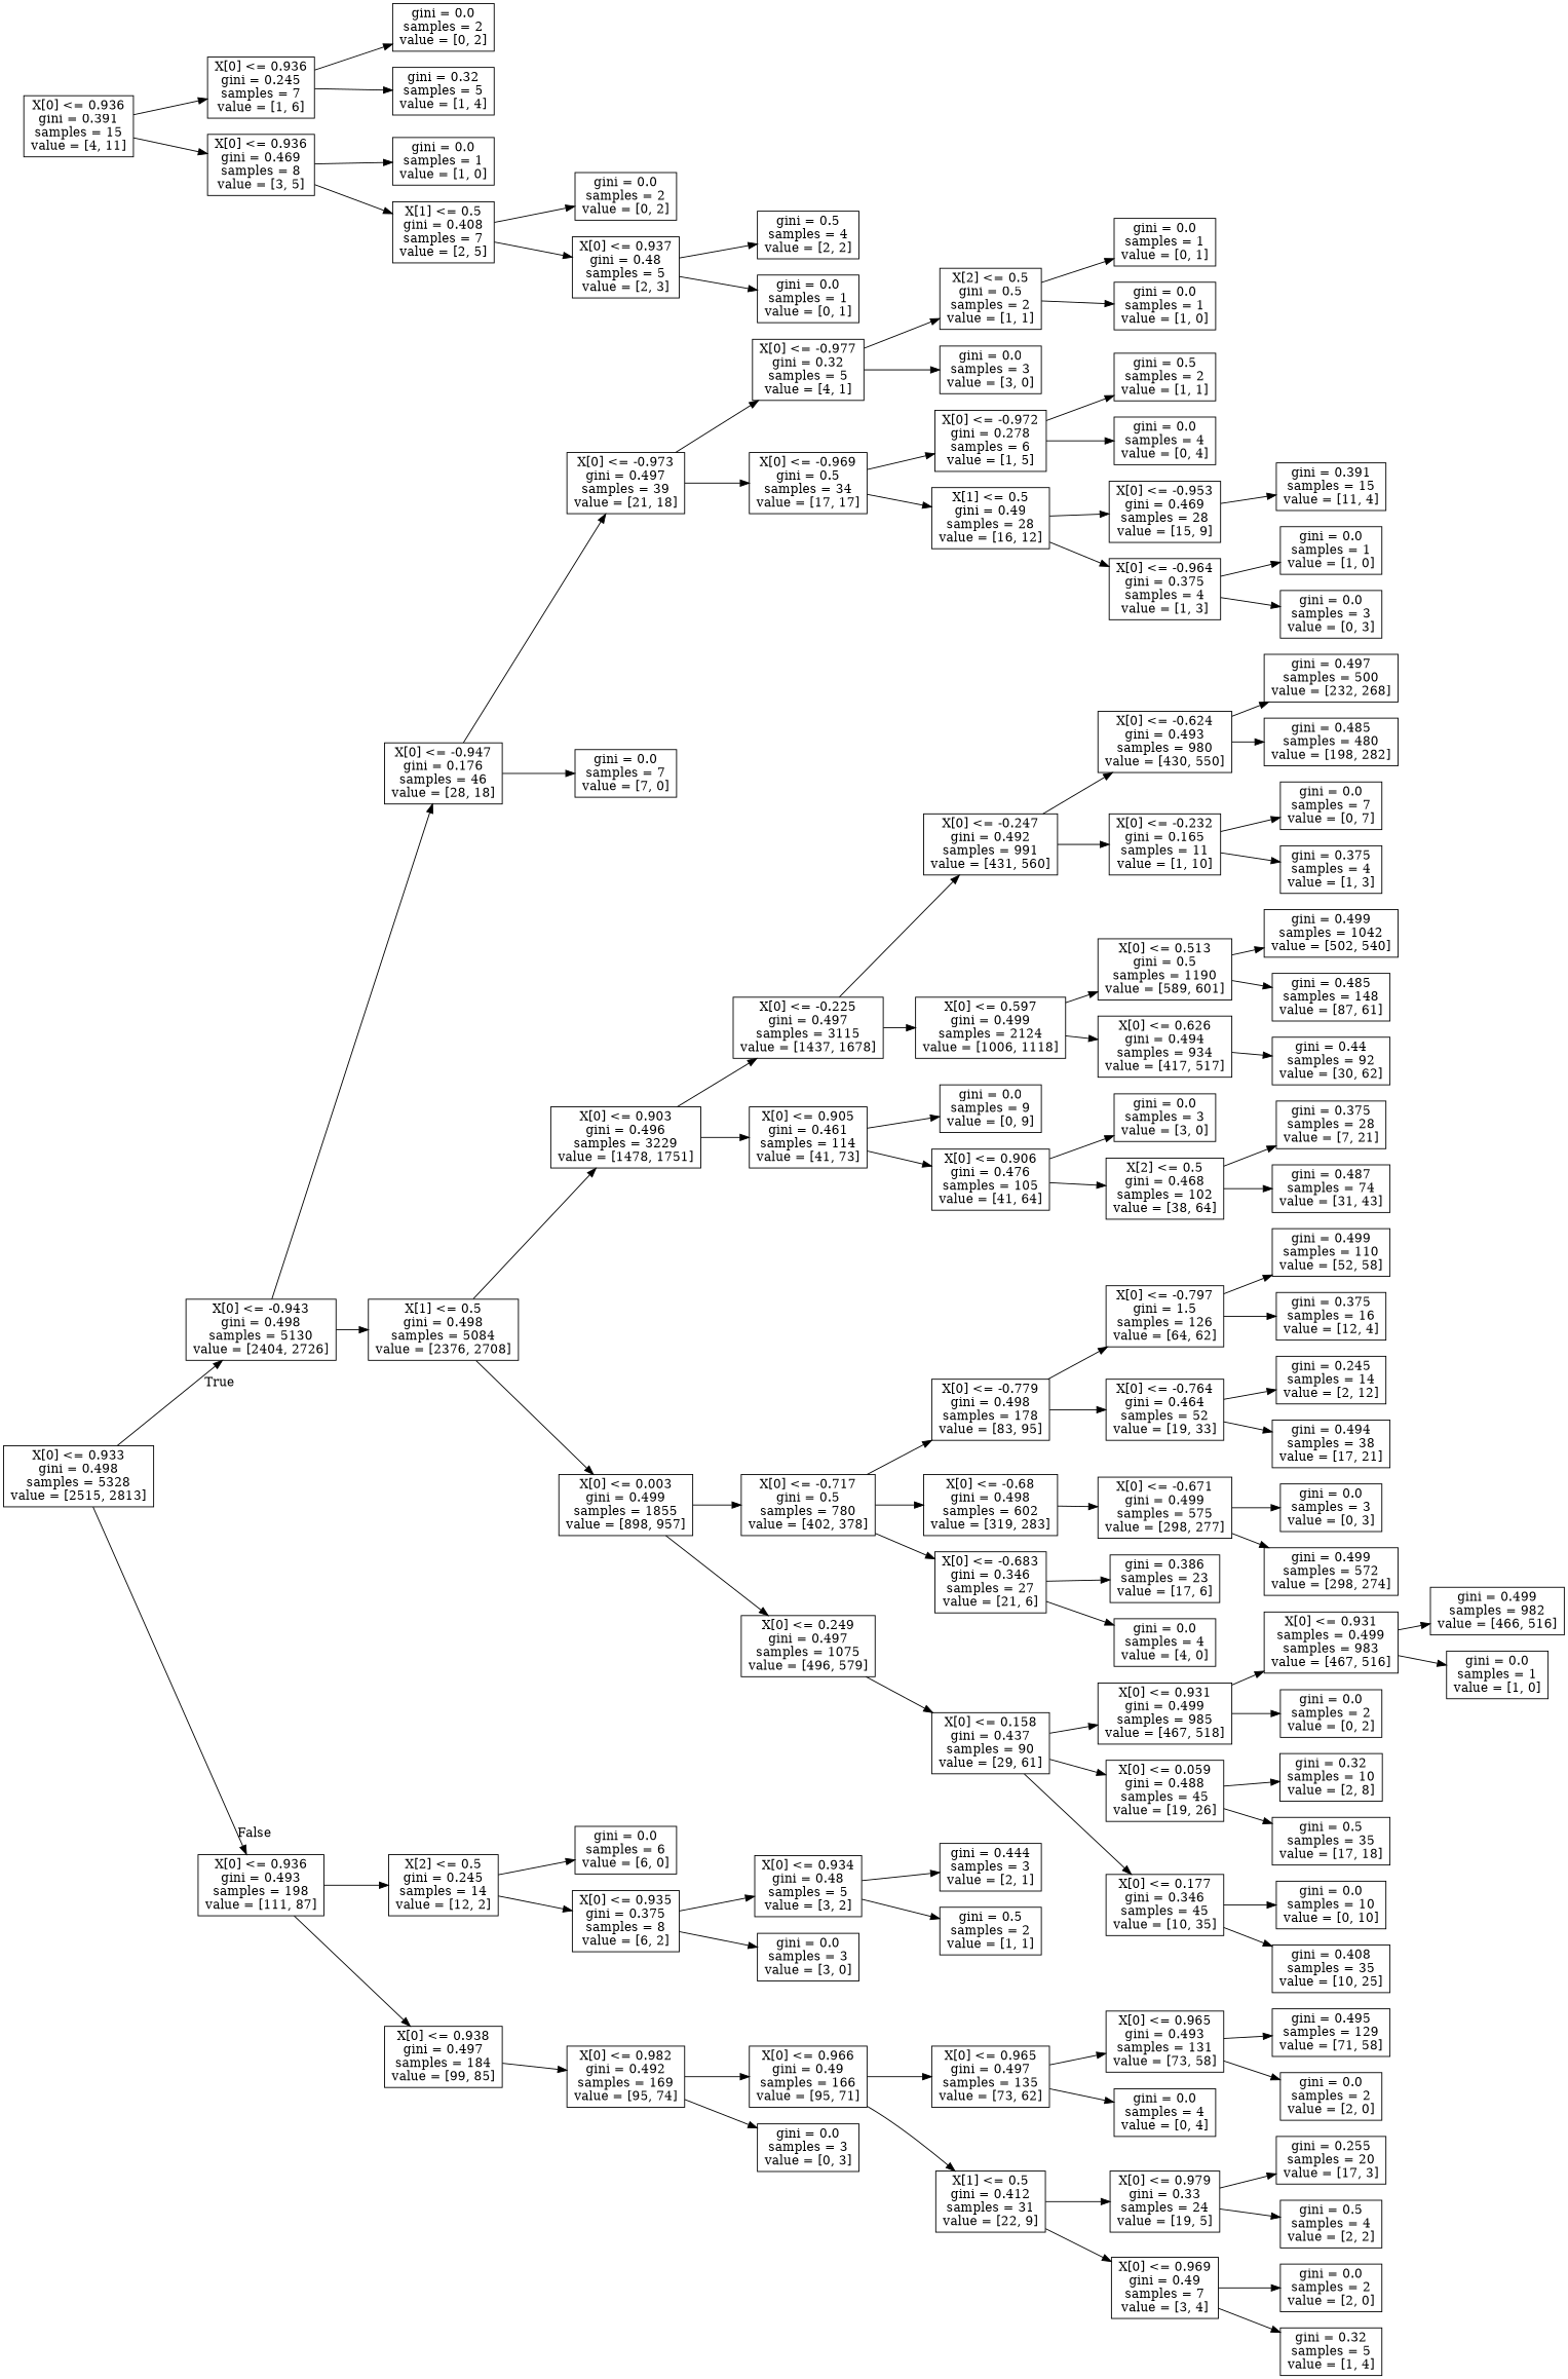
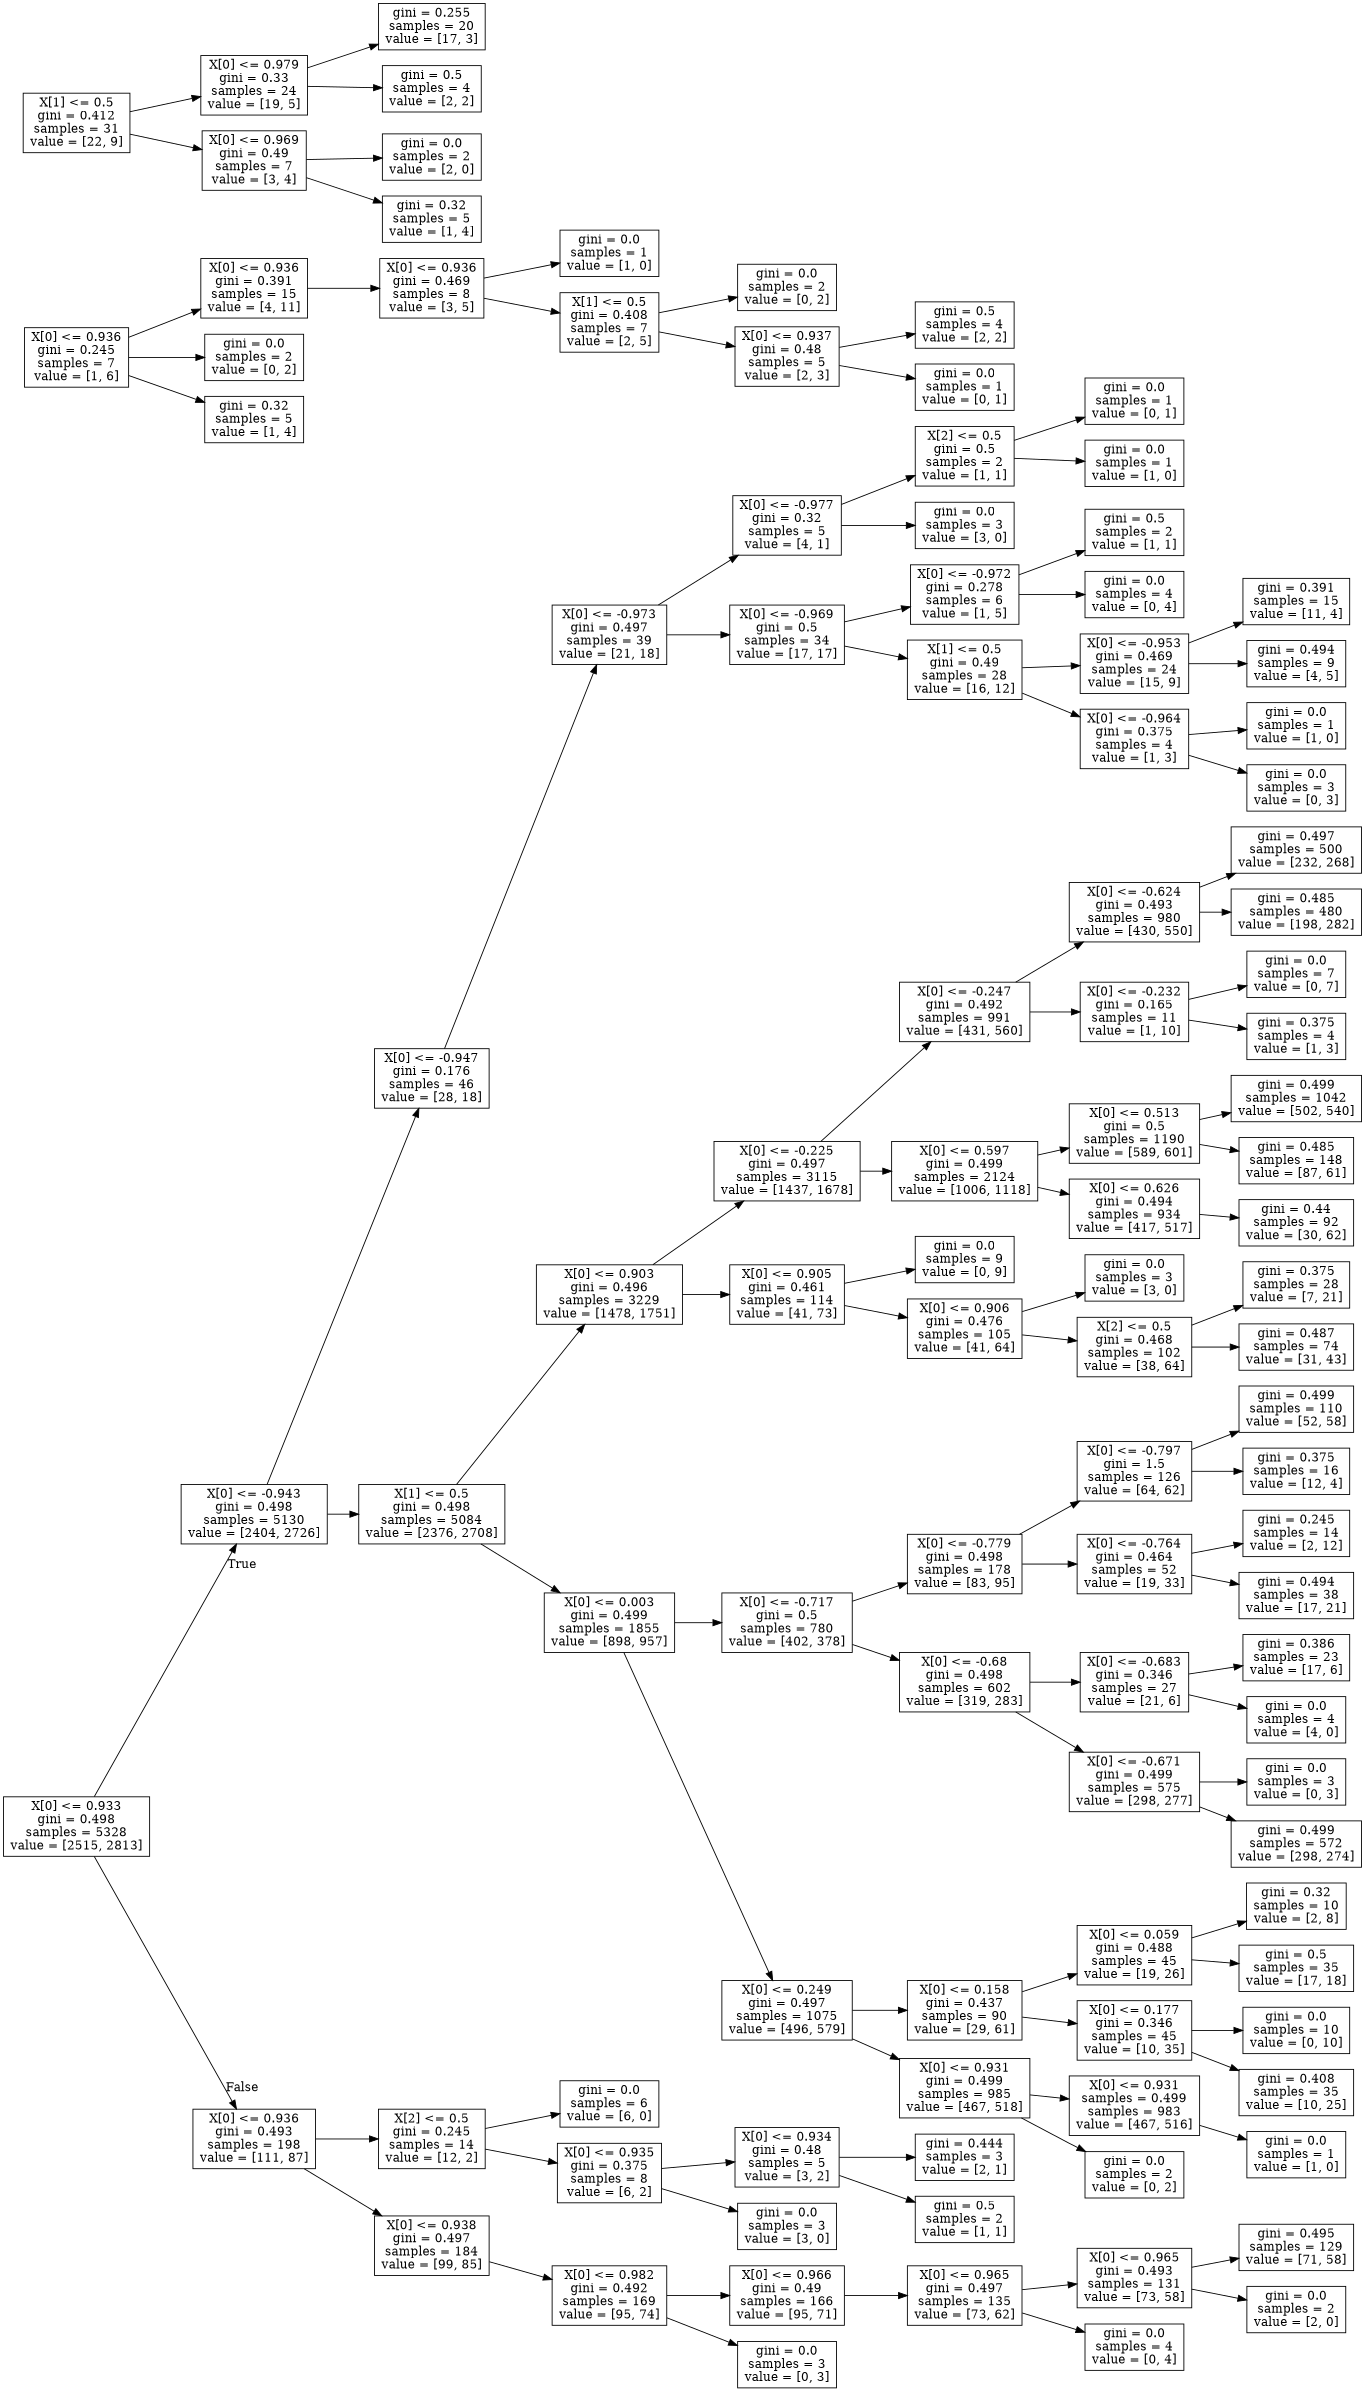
  digraph {
    rankdir=LR
    node [shape=box]
    n1 [label="X[0] <= 0.933\ngini = 0.498\nsamples = 5328\nvalue = [2515, 2813]"]
    n2 [label="X[0] <= -0.943\ngini = 0.498\nsamples = 5130\nvalue = [2404, 2726]"]
    n3 [label="X[0] <= 0.936\ngini = 0.493\nsamples = 198\nvalue = [111, 87]"]
    n4 [label="X[0] <= -0.947\ngini = 0.176\nsamples = 46\nvalue = [28, 18]"]
    n5 [label="X[1] <= 0.5\ngini = 0.498\nsamples = 5084\nvalue = [2376, 2708]"]
    n6 [label="X[2] <= 0.5\ngini = 0.245\nsamples = 14\nvalue = [12, 2]"]
    n7 [label="X[0] <= 0.938\ngini = 0.497\nsamples = 184\nvalue = [99, 85]"]
    n8 [label="X[0] <= -0.973\ngini = 0.497\nsamples = 39\nvalue = [21, 18]"]
-   n9 [label="gini = 0.0\nsamples = 7\nvalue = [7, 0]"]
    n10 [label="X[0] <= 0.903\ngini = 0.496\nsamples = 3229\nvalue = [1478, 1751]"]
    n11 [label="X[0] <= 0.003\ngini = 0.499\nsamples = 1855\nvalue = [898, 957]"]
    n12 [label="X[0] <= -0.977\ngini = 0.32\nsamples = 5\nvalue = [4, 1]"]
    n13 [label="X[0] <= -0.969\ngini = 0.5\nsamples = 34\nvalue = [17, 17]"]
    n14 [label="X[2] <= 0.5\ngini = 0.5\nsamples = 2\nvalue = [1, 1]"]
    n15 [label="gini = 0.0\nsamples = 3\nvalue = [3, 0]"]
    n16 [label="X[0] <= -0.972\ngini = 0.278\nsamples = 6\nvalue = [1, 5]"]
    n17 [label="X[1] <= 0.5\ngini = 0.49\nsamples = 28\nvalue = [16, 12]"]
    n18 [label="gini = 0.0\nsamples = 1\nvalue = [0, 1]"]
    n19 [label="gini = 0.0\nsamples = 1\nvalue = [1, 0]"]
    n20 [label="gini = 0.5\nsamples = 2\nvalue = [1, 1]"]
    n21 [label="gini = 0.0\nsamples = 4\nvalue = [0, 4]"]
-   n22 [label="X[0] <= -0.953\ngini = 0.469\nsamples = 28\nvalue = [15, 9]"]
+   n22 [label="X[0] <= -0.953\ngini = 0.469\nsamples = 24\nvalue = [15, 9]"]
    n23 [label="X[0] <= -0.964\ngini = 0.375\nsamples = 4\nvalue = [1, 3]"]
    n24 [label="gini = 0.391\nsamples = 15\nvalue = [11, 4]"]
+   n25 [label="gini = 0.494\nsamples = 9\nvalue = [4, 5]"]
    n26 [label="gini = 0.0\nsamples = 1\nvalue = [1, 0]"]
    n27 [label="gini = 0.0\nsamples = 3\nvalue = [0, 3]"]
    n28 [label="X[0] <= -0.225\ngini = 0.497\nsamples = 3115\nvalue = [1437, 1678]"]
    n29 [label="X[0] <= 0.905\ngini = 0.461\nsamples = 114\nvalue = [41, 73]"]
    n30 [label="X[0] <= -0.717\ngini = 0.5\nsamples = 780\nvalue = [402, 378]"]
    n31 [label="X[0] <= 0.249\ngini = 0.497\nsamples = 1075\nvalue = [496, 579]"]
    n32 [label="X[0] <= -0.247\ngini = 0.492\nsamples = 991\nvalue = [431, 560]"]
    n33 [label="X[0] <= 0.597\ngini = 0.499\nsamples = 2124\nvalue = [1006, 1118]"]
    n34 [label="gini = 0.0\nsamples = 9\nvalue = [0, 9]"]
    n35 [label="X[0] <= 0.906\ngini = 0.476\nsamples = 105\nvalue = [41, 64]"]
    n36 [label="X[0] <= -0.624\ngini = 0.493\nsamples = 980\nvalue = [430, 550]"]
    n37 [label="X[0] <= -0.232\ngini = 0.165\nsamples = 11\nvalue = [1, 10]"]
    n38 [label="X[0] <= 0.513\ngini = 0.5\nsamples = 1190\nvalue = [589, 601]"]
    n39 [label="X[0] <= 0.626\ngini = 0.494\nsamples = 934\nvalue = [417, 517]"]
    n40 [label="gini = 0.497\nsamples = 500\nvalue = [232, 268]"]
    n41 [label="gini = 0.485\nsamples = 480\nvalue = [198, 282]"]
    n42 [label="gini = 0.0\nsamples = 7\nvalue = [0, 7]"]
    n43 [label="gini = 0.375\nsamples = 4\nvalue = [1, 3]"]
    n44 [label="gini = 0.499\nsamples = 1042\nvalue = [502, 540]"]
    n45 [label="gini = 0.485\nsamples = 148\nvalue = [87, 61]"]
    n46 [label="gini = 0.44\nsamples = 92\nvalue = [30, 62]"]
    n47 [label="gini = 0.0\nsamples = 3\nvalue = [3, 0]"]
    n48 [label="X[2] <= 0.5\ngini = 0.468\nsamples = 102\nvalue = [38, 64]"]
    n49 [label="gini = 0.375\nsamples = 28\nvalue = [7, 21]"]
    n50 [label="gini = 0.487\nsamples = 74\nvalue = [31, 43]"]
    n51 [label="X[0] <= -0.779\ngini = 0.498\nsamples = 178\nvalue = [83, 95]"]
    n52 [label="X[0] <= -0.68\ngini = 0.498\nsamples = 602\nvalue = [319, 283]"]
    n53 [label="X[0] <= 0.158\ngini = 0.437\nsamples = 90\nvalue = [29, 61]"]
    n54 [label="X[0] <= 0.931\ngini = 0.499\nsamples = 985\nvalue = [467, 518]"]
    n55 [label="X[0] <= -0.797\ngini = 1.5\nsamples = 126\nvalue = [64, 62]"]
    n56 [label="X[0] <= -0.764\ngini = 0.464\nsamples = 52\nvalue = [19, 33]"]
    n57 [label="X[0] <= -0.683\ngini = 0.346\nsamples = 27\nvalue = [21, 6]"]
    n58 [label="X[0] <= -0.671\ngini = 0.499\nsamples = 575\nvalue = [298, 277]"]
    n59 [label="gini = 0.499\nsamples = 110\nvalue = [52, 58]"]
    n60 [label="gini = 0.375\nsamples = 16\nvalue = [12, 4]"]
    n61 [label="gini = 0.245\nsamples = 14\nvalue = [2, 12]"]
    n62 [label="gini = 0.494\nsamples = 38\nvalue = [17, 21]"]
    n63 [label="gini = 0.386\nsamples = 23\nvalue = [17, 6]"]
    n64 [label="gini = 0.0\nsamples = 4\nvalue = [4, 0]"]
    n65 [label="gini = 0.0\nsamples = 3\nvalue = [0, 3]"]
    n66 [label="gini = 0.499\nsamples = 572\nvalue = [298, 274]"]
    n67 [label="X[0] <= 0.059\ngini = 0.488\nsamples = 45\nvalue = [19, 26]"]
    n68 [label="X[0] <= 0.177\ngini = 0.346\nsamples = 45\nvalue = [10, 35]"]
    n69 [label="X[0] <= 0.931\nsamples = 0.499\nsamples = 983\nvalue = [467, 516]"]
    n70 [label="gini = 0.0\nsamples = 2\nvalue = [0, 2]"]
    n71 [label="gini = 0.32\nsamples = 10\nvalue = [2, 8]"]
    n72 [label="gini = 0.5\nsamples = 35\nvalue = [17, 18]"]
    n73 [label="gini = 0.0\nsamples = 10\nvalue = [0, 10]"]
    n74 [label="gini = 0.408\nsamples = 35\nvalue = [10, 25]"]
-   n75 [label="gini = 0.499\nsamples = 982\nvalue = [466, 516]"]
    n76 [label="gini = 0.0\nsamples = 1\nvalue = [1, 0]"]
    n77 [label="gini = 0.0\nsamples = 6\nvalue = [6, 0]"]
    n78 [label="X[0] <= 0.935\ngini = 0.375\nsamples = 8\nvalue = [6, 2]"]
    n79 [label="X[0] <= 0.982\ngini = 0.492\nsamples = 169\nvalue = [95, 74]"]
    n80 [label="X[0] <= 0.934\ngini = 0.48\nsamples = 5\nvalue = [3, 2]"]
    n81 [label="gini = 0.0\nsamples = 3\nvalue = [3, 0]"]
    n82 [label="gini = 0.444\nsamples = 3\nvalue = [2, 1]"]
    n83 [label="gini = 0.5\nsamples = 2\nvalue = [1, 1]"]
    n84 [label="X[0] <= 0.936\ngini = 0.391\nsamples = 15\nvalue = [4, 11]"]
    n85 [label="X[0] <= 0.936\ngini = 0.245\nsamples = 7\nvalue = [1, 6]"]
    n86 [label="X[0] <= 0.936\ngini = 0.469\nsamples = 8\nvalue = [3, 5]"]
    n87 [label="X[0] <= 0.966\ngini = 0.49\nsamples = 166\nvalue = [95, 71]"]
    n88 [label="gini = 0.0\nsamples = 3\nvalue = [0, 3]"]
    n89 [label="gini = 0.0\nsamples = 2\nvalue = [0, 2]"]
    n90 [label="gini = 0.32\nsamples = 5\nvalue = [1, 4]"]
    n91 [label="gini = 0.0\nsamples = 1\nvalue = [1, 0]"]
    n92 [label="X[1] <= 0.5\ngini = 0.408\nsamples = 7\nvalue = [2, 5]"]
    n93 [label="gini = 0.0\nsamples = 2\nvalue = [0, 2]"]
    n94 [label="X[0] <= 0.937\ngini = 0.48\nsamples = 5\nvalue = [2, 3]"]
    n95 [label="gini = 0.5\nsamples = 4\nvalue = [2, 2]"]
    n96 [label="gini = 0.0\nsamples = 1\nvalue = [0, 1]"]
    n97 [label="X[0] <= 0.965\ngini = 0.497\nsamples = 135\nvalue = [73, 62]"]
    n98 [label="X[1] <= 0.5\ngini = 0.412\nsamples = 31\nvalue = [22, 9]"]
    n99 [label="X[0] <= 0.965\ngini = 0.493\nsamples = 131\nvalue = [73, 58]"]
    n100 [label="gini = 0.0\nsamples = 4\nvalue = [0, 4]"]
    n101 [label="X[0] <= 0.979\ngini = 0.33\nsamples = 24\nvalue = [19, 5]"]
    n102 [label="X[0] <= 0.969\ngini = 0.49\nsamples = 7\nvalue = [3, 4]"]
    n103 [label="gini = 0.495\nsamples = 129\nvalue = [71, 58]"]
    n104 [label="gini = 0.0\nsamples = 2\nvalue = [2, 0]"]
    n105 [label="gini = 0.255\nsamples = 20\nvalue = [17, 3]"]
    n106 [label="gini = 0.5\nsamples = 4\nvalue = [2, 2]"]
    n107 [label="gini = 0.0\nsamples = 2\nvalue = [2, 0]"]
    n108 [label="gini = 0.32\nsamples = 5\nvalue = [1, 4]"]
    n1 -> n2 [headlabel=True labelangle=45 labeldistance=2.5]
    n1 -> n3 [headlabel=False labelangle=-45 labeldistance=2.5]
    n2 -> n4
    n2 -> n5
    n3 -> n6
    n3 -> n7
    n4 -> n8
-   n4 -> n9
    n5 -> n10
    n5 -> n11
    n6 -> n77
    n6 -> n78
    n7 -> n79
    n8 -> n12
    n8 -> n13
    n10 -> n28
    n10 -> n29
    n11 -> n30
    n11 -> n31
    n12 -> n14
    n12 -> n15
    n13 -> n16
    n13 -> n17
    n14 -> n18
    n14 -> n19
    n16 -> n20
    n16 -> n21
    n17 -> n22
    n17 -> n23
    n22 -> n24
+   n22 -> n25
    n23 -> n26
    n23 -> n27
    n28 -> n32
    n28 -> n33
    n29 -> n34
    n29 -> n35
    n30 -> n51
    n30 -> n52
    n31 -> n53
-   n53 -> n54
+   n31 -> n54
    n32 -> n36
    n32 -> n37
    n33 -> n38
    n33 -> n39
    n35 -> n47
    n35 -> n48
    n36 -> n40
    n36 -> n41
    n37 -> n42
    n37 -> n43
    n38 -> n44
    n38 -> n45
    n39 -> n46
    n48 -> n49
    n48 -> n50
    n51 -> n55
    n51 -> n56
-   n30 -> n57
+   n52 -> n57
    n52 -> n58
    n53 -> n67
    n53 -> n68
    n54 -> n69
    n54 -> n70
    n55 -> n59
    n55 -> n60
    n56 -> n61
    n56 -> n62
    n57 -> n63
    n57 -> n64
    n58 -> n65
    n58 -> n66
    n67 -> n71
    n67 -> n72
    n68 -> n73
    n68 -> n74
-   n69 -> n75
    n69 -> n76
    n78 -> n80
    n78 -> n81
    n79 -> n87
    n79 -> n88
    n80 -> n82
    n80 -> n83
-   n84 -> n85
+   n85 -> n84
    n84 -> n86
    n85 -> n89
    n85 -> n90
    n86 -> n91
    n86 -> n92
    n87 -> n97
-   n87 -> n98
    n92 -> n93
    n92 -> n94
    n94 -> n95
    n94 -> n96
    n97 -> n99
    n97 -> n100
    n98 -> n101
    n98 -> n102
    n99 -> n103
    n99 -> n104
    n101 -> n105
    n101 -> n106
    n102 -> n107
    n102 -> n108
  }
